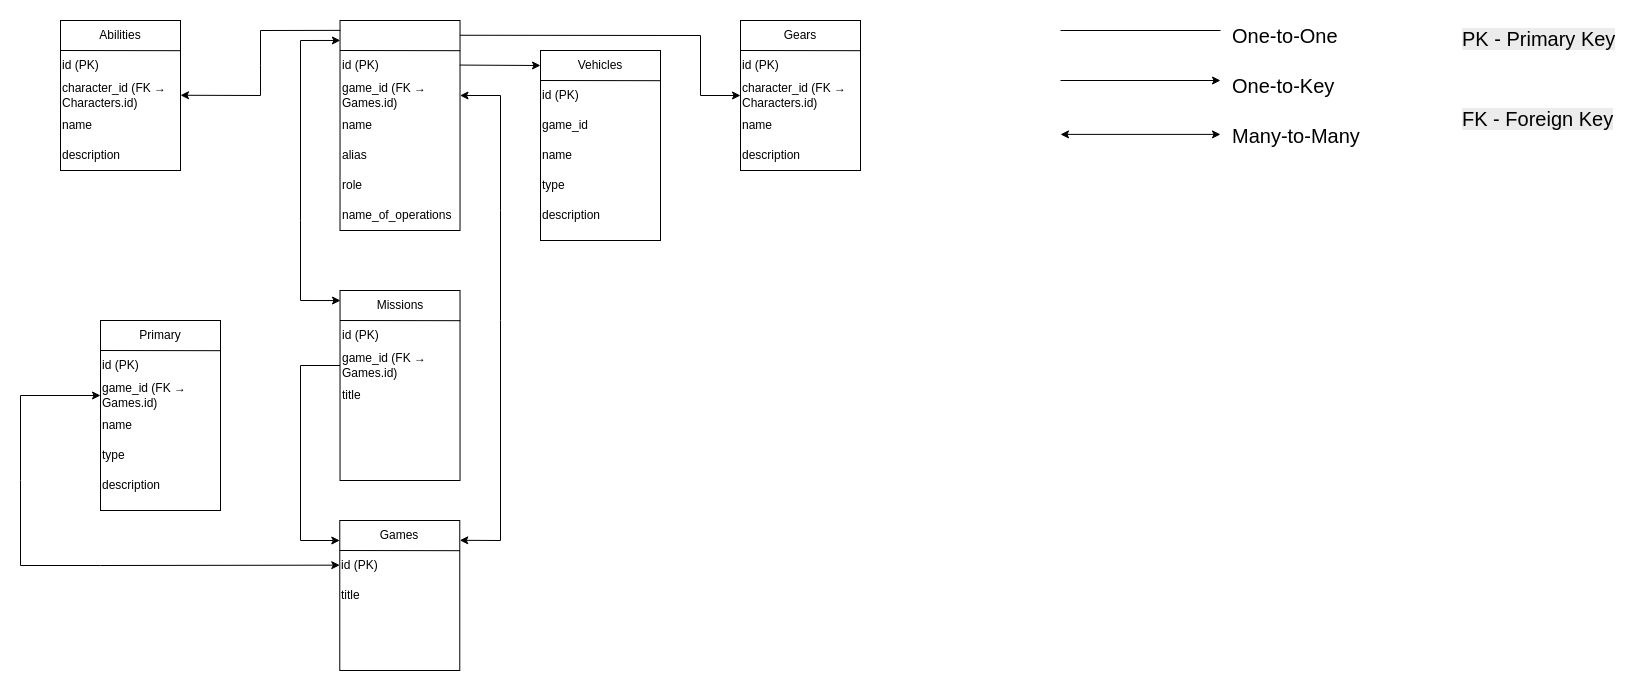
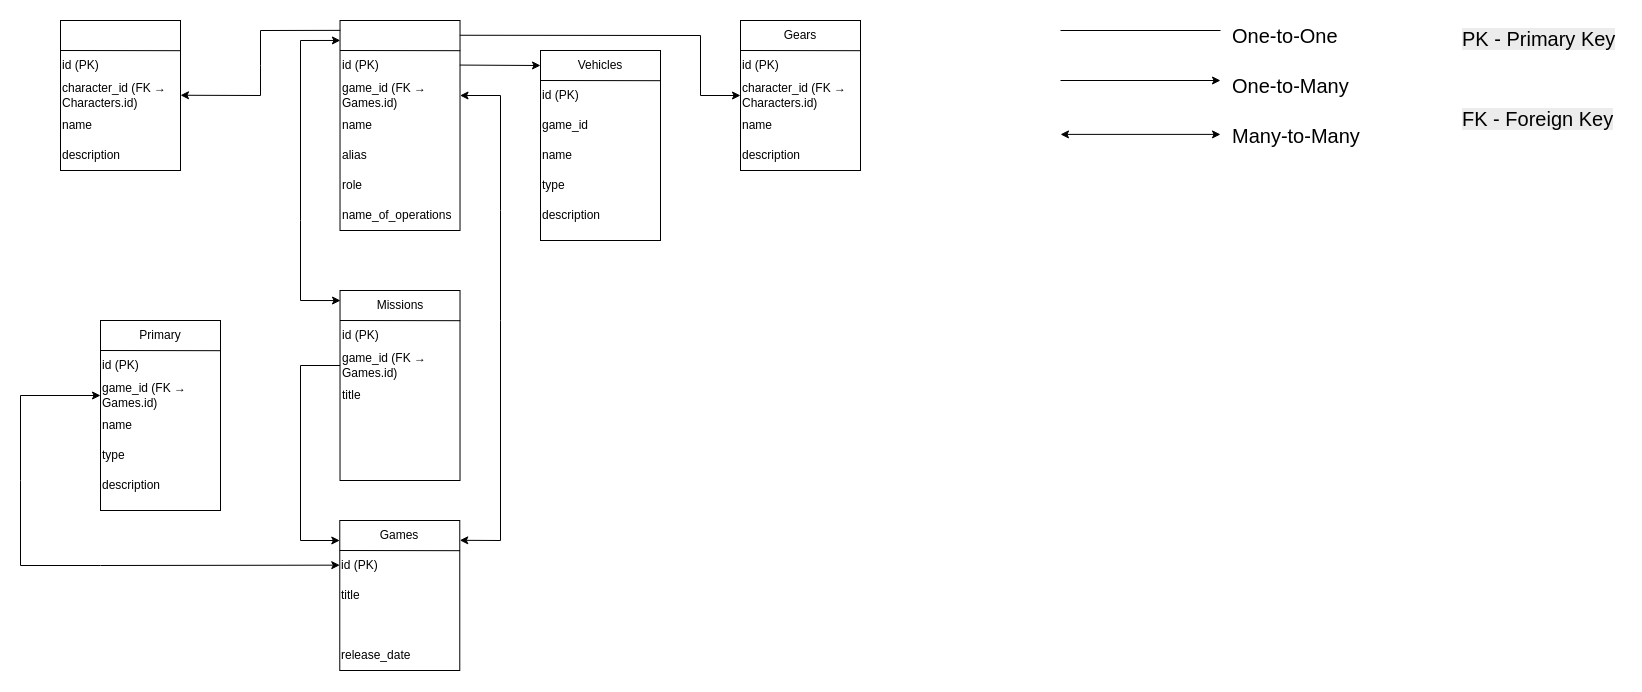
  <mxCell id="0" />
  <mxCell id="1" parent="0" />
  <mxCell id="2" value="" style="rounded=0;whiteSpace=wrap;html=1;" parent="1" vertex="1"><mxGeometry x="339.52" y="20" width="120" height="210" as="geometry" /></mxCell>
  <mxCell id="3" value="" style="endArrow=none;html=1;rounded=0;entryX=1.002;entryY=0.335;entryDx=0;entryDy=0;entryPerimeter=0;" parent="1" edge="1"><mxGeometry width="50" height="50" relative="1" as="geometry"><mxPoint x="339.52" y="50" as="sourcePoint" /><mxPoint x="459.76" y="50.2" as="targetPoint" /></mxGeometry></mxCell>
  <mxCell id="4" value="id (PK)" style="text;html=1;align=left;verticalAlign=middle;whiteSpace=wrap;rounded=0;" parent="1" vertex="1"><mxGeometry x="339.52" y="50" width="120" height="30" as="geometry" /></mxCell>
  <mxCell id="5" value="name" style="text;html=1;align=left;verticalAlign=middle;whiteSpace=wrap;rounded=0;" parent="1" vertex="1"><mxGeometry x="339.52" y="110" width="120" height="30" as="geometry" /></mxCell>
  <mxCell id="6" value="alias" style="text;html=1;align=left;verticalAlign=middle;whiteSpace=wrap;rounded=0;" parent="1" vertex="1"><mxGeometry x="339.52" y="140" width="120" height="30" as="geometry" /></mxCell>
  <mxCell id="7" value="role" style="text;html=1;align=left;verticalAlign=middle;whiteSpace=wrap;rounded=0;" parent="1" vertex="1"><mxGeometry x="339.52" y="170" width="120" height="30" as="geometry" /></mxCell>
  <mxCell id="8" value="name_of_operations" style="text;html=1;align=left;verticalAlign=middle;whiteSpace=wrap;rounded=0;" parent="1" vertex="1"><mxGeometry x="339.52" y="200" width="120" height="30" as="geometry" /></mxCell>
  <mxCell id="9" value="" style="rounded=0;whiteSpace=wrap;html=1;" parent="1" vertex="1"><mxGeometry x="339.28" y="520" width="120" height="150" as="geometry" /></mxCell>
  <mxCell id="10" value="" style="endArrow=none;html=1;rounded=0;entryX=1.002;entryY=0.335;entryDx=0;entryDy=0;entryPerimeter=0;" parent="1" edge="1"><mxGeometry width="50" height="50" relative="1" as="geometry"><mxPoint x="339.28" y="550" as="sourcePoint" /><mxPoint x="459.52" y="550.2" as="targetPoint" /></mxGeometry></mxCell>
  <mxCell id="11" value="Games" style="text;html=1;align=center;verticalAlign=middle;whiteSpace=wrap;rounded=0;" parent="1" vertex="1"><mxGeometry x="369.28" y="520" width="60" height="30" as="geometry" /></mxCell>
  <mxCell id="12" value="id (PK)" style="text;html=1;align=left;verticalAlign=middle;whiteSpace=wrap;rounded=0;" parent="1" vertex="1"><mxGeometry x="339.28" y="550" width="120" height="30" as="geometry" /></mxCell>
  <mxCell id="13" value="title" style="text;html=1;align=left;verticalAlign=middle;whiteSpace=wrap;rounded=0;" parent="1" vertex="1"><mxGeometry x="339.28" y="580" width="120" height="30" as="geometry" /></mxCell>
+ <mxCell id="14" value="release_date" style="text;html=1;align=left;verticalAlign=middle;whiteSpace=wrap;rounded=0;" parent="1" vertex="1"><mxGeometry x="339.28" y="640" width="120" height="30" as="geometry" /></mxCell>
  <mxCell id="15" value="" style="rounded=0;whiteSpace=wrap;html=1;" parent="1" vertex="1"><mxGeometry x="339.52" y="290" width="120" height="190" as="geometry" /></mxCell>
  <mxCell id="16" value="" style="endArrow=none;html=1;rounded=0;entryX=1.002;entryY=0.335;entryDx=0;entryDy=0;entryPerimeter=0;" parent="1" edge="1"><mxGeometry width="50" height="50" relative="1" as="geometry"><mxPoint x="339.52" y="320" as="sourcePoint" /><mxPoint x="459.76" y="320.2" as="targetPoint" /></mxGeometry></mxCell>
  <mxCell id="17" value="Missions" style="text;html=1;align=center;verticalAlign=middle;whiteSpace=wrap;rounded=0;" parent="1" vertex="1"><mxGeometry x="369.52" y="290" width="60" height="30" as="geometry" /></mxCell>
  <mxCell id="18" value="id (PK)" style="text;html=1;align=left;verticalAlign=middle;whiteSpace=wrap;rounded=0;" parent="1" vertex="1"><mxGeometry x="339.52" y="320" width="120" height="30" as="geometry" /></mxCell>
  <mxCell id="19" value="title" style="text;html=1;align=left;verticalAlign=middle;whiteSpace=wrap;rounded=0;" parent="1" vertex="1"><mxGeometry x="339.52" y="380" width="120" height="30" as="geometry" /></mxCell>
  <mxCell id="20" value="game_id (&lt;span style=&quot;background-color: transparent; color: light-dark(rgb(0, 0, 0), rgb(255, 255, 255));&quot;&gt;FK → Games.id&lt;/span&gt;&lt;span style=&quot;background-color: transparent; color: light-dark(rgb(0, 0, 0), rgb(255, 255, 255));&quot;&gt;)&lt;/span&gt;" style="text;html=1;align=left;verticalAlign=middle;whiteSpace=wrap;rounded=0;" parent="1" vertex="1"><mxGeometry x="339.52" y="80" width="120" height="30" as="geometry" /></mxCell>
  <mxCell id="21" value="game_id (FK → Games.id)" style="text;html=1;align=left;verticalAlign=middle;whiteSpace=wrap;rounded=0;" parent="1" vertex="1"><mxGeometry x="339.52" y="350" width="120" height="30" as="geometry" /></mxCell>
  <mxCell id="22" value="" style="rounded=0;whiteSpace=wrap;html=1;" parent="1" vertex="1"><mxGeometry x="60" y="20" width="120" height="150" as="geometry" /></mxCell>
  <mxCell id="23" value="" style="endArrow=none;html=1;rounded=0;entryX=1.002;entryY=0.335;entryDx=0;entryDy=0;entryPerimeter=0;" parent="1" edge="1"><mxGeometry width="50" height="50" relative="1" as="geometry"><mxPoint x="60" y="50" as="sourcePoint" /><mxPoint x="180.24" y="50.2" as="targetPoint" /></mxGeometry></mxCell>
- <mxCell id="24" value="Abilities" style="text;html=1;align=center;verticalAlign=middle;whiteSpace=wrap;rounded=0;" parent="1" vertex="1"><mxGeometry x="90" y="20" width="60" height="30" as="geometry" /></mxCell>
  <mxCell id="25" value="id (PK)" style="text;html=1;align=left;verticalAlign=middle;whiteSpace=wrap;rounded=0;" parent="1" vertex="1"><mxGeometry x="60" y="50" width="120" height="30" as="geometry" /></mxCell>
  <mxCell id="26" value="name" style="text;html=1;align=left;verticalAlign=middle;whiteSpace=wrap;rounded=0;" parent="1" vertex="1"><mxGeometry x="60" y="110" width="120" height="30" as="geometry" /></mxCell>
  <mxCell id="27" value="description" style="text;html=1;align=left;verticalAlign=middle;whiteSpace=wrap;rounded=0;" parent="1" vertex="1"><mxGeometry x="60" y="140" width="120" height="30" as="geometry" /></mxCell>
  <mxCell id="28" value="character_id (&lt;span style=&quot;background-color: transparent; color: light-dark(rgb(0, 0, 0), rgb(255, 255, 255));&quot;&gt;FK → Characters.id&lt;/span&gt;&lt;span style=&quot;background-color: transparent; color: light-dark(rgb(0, 0, 0), rgb(255, 255, 255));&quot;&gt;)&lt;/span&gt;" style="text;html=1;align=left;verticalAlign=middle;whiteSpace=wrap;rounded=0;" parent="1" vertex="1"><mxGeometry x="60" y="80" width="120" height="30" as="geometry" /></mxCell>
  <mxCell id="29" value="" style="rounded=0;whiteSpace=wrap;html=1;" parent="1" vertex="1"><mxGeometry x="740" y="20" width="120" height="150" as="geometry" /></mxCell>
  <mxCell id="30" value="" style="endArrow=none;html=1;rounded=0;entryX=1.002;entryY=0.335;entryDx=0;entryDy=0;entryPerimeter=0;" parent="1" edge="1"><mxGeometry width="50" height="50" relative="1" as="geometry"><mxPoint x="740" y="50" as="sourcePoint" /><mxPoint x="860.24" y="50.2" as="targetPoint" /></mxGeometry></mxCell>
  <mxCell id="31" value="Gears" style="text;html=1;align=center;verticalAlign=middle;whiteSpace=wrap;rounded=0;" parent="1" vertex="1"><mxGeometry x="770" y="20" width="60" height="30" as="geometry" /></mxCell>
  <mxCell id="32" value="id (PK)" style="text;html=1;align=left;verticalAlign=middle;whiteSpace=wrap;rounded=0;" parent="1" vertex="1"><mxGeometry x="740" y="50" width="120" height="30" as="geometry" /></mxCell>
  <mxCell id="33" value="name" style="text;html=1;align=left;verticalAlign=middle;whiteSpace=wrap;rounded=0;" parent="1" vertex="1"><mxGeometry x="740" y="110" width="120" height="30" as="geometry" /></mxCell>
  <mxCell id="34" value="description" style="text;html=1;align=left;verticalAlign=middle;whiteSpace=wrap;rounded=0;" parent="1" vertex="1"><mxGeometry x="740" y="140" width="120" height="30" as="geometry" /></mxCell>
  <mxCell id="35" value="character_id (FK → Characters.id)" style="text;html=1;align=left;verticalAlign=middle;whiteSpace=wrap;rounded=0;" parent="1" vertex="1"><mxGeometry x="740" y="80" width="120" height="30" as="geometry" /></mxCell>
  <mxCell id="36" value="" style="rounded=0;whiteSpace=wrap;html=1;" parent="1" vertex="1"><mxGeometry x="100" y="320" width="120" height="190" as="geometry" /></mxCell>
  <mxCell id="37" value="" style="endArrow=none;html=1;rounded=0;entryX=1.002;entryY=0.335;entryDx=0;entryDy=0;entryPerimeter=0;" parent="1" edge="1"><mxGeometry width="50" height="50" relative="1" as="geometry"><mxPoint x="100" y="350" as="sourcePoint" /><mxPoint x="220.24" y="350.2" as="targetPoint" /></mxGeometry></mxCell>
  <mxCell id="38" value="Primary" style="text;html=1;align=center;verticalAlign=middle;whiteSpace=wrap;rounded=0;" parent="1" vertex="1"><mxGeometry x="130" y="320" width="60" height="30" as="geometry" /></mxCell>
  <mxCell id="39" value="id (PK)" style="text;html=1;align=left;verticalAlign=middle;whiteSpace=wrap;rounded=0;" parent="1" vertex="1"><mxGeometry x="100" y="350" width="120" height="30" as="geometry" /></mxCell>
  <mxCell id="40" value="name" style="text;html=1;align=left;verticalAlign=middle;whiteSpace=wrap;rounded=0;" parent="1" vertex="1"><mxGeometry x="100" y="410" width="120" height="30" as="geometry" /></mxCell>
  <mxCell id="41" value="description" style="text;html=1;align=left;verticalAlign=middle;whiteSpace=wrap;rounded=0;" parent="1" vertex="1"><mxGeometry x="100.24" y="470" width="120" height="30" as="geometry" /></mxCell>
  <mxCell id="42" value="game_id (FK → Games.id)" style="text;html=1;align=left;verticalAlign=middle;whiteSpace=wrap;rounded=0;" parent="1" vertex="1"><mxGeometry x="100" y="380" width="120" height="30" as="geometry" /></mxCell>
  <mxCell id="43" value="type" style="text;html=1;align=left;verticalAlign=middle;whiteSpace=wrap;rounded=0;" parent="1" vertex="1"><mxGeometry x="100.24" y="440" width="120" height="30" as="geometry" /></mxCell>
  <mxCell id="44" value="" style="rounded=0;whiteSpace=wrap;html=1;" parent="1" vertex="1"><mxGeometry x="540" y="50" width="120" height="190" as="geometry" /></mxCell>
  <mxCell id="45" value="" style="endArrow=none;html=1;rounded=0;entryX=1.002;entryY=0.335;entryDx=0;entryDy=0;entryPerimeter=0;" parent="1" edge="1"><mxGeometry width="50" height="50" relative="1" as="geometry"><mxPoint x="540" y="80" as="sourcePoint" /><mxPoint x="660.24" y="80.2" as="targetPoint" /></mxGeometry></mxCell>
  <mxCell id="46" value="Vehicles" style="text;html=1;align=center;verticalAlign=middle;whiteSpace=wrap;rounded=0;" parent="1" vertex="1"><mxGeometry x="570" y="50" width="60" height="30" as="geometry" /></mxCell>
  <mxCell id="47" value="id (PK)" style="text;html=1;align=left;verticalAlign=middle;whiteSpace=wrap;rounded=0;" parent="1" vertex="1"><mxGeometry x="540" y="80" width="120" height="30" as="geometry" /></mxCell>
  <mxCell id="48" value="name" style="text;html=1;align=left;verticalAlign=middle;whiteSpace=wrap;rounded=0;" parent="1" vertex="1"><mxGeometry x="540" y="140" width="120" height="30" as="geometry" /></mxCell>
  <mxCell id="49" value="description" style="text;html=1;align=left;verticalAlign=middle;whiteSpace=wrap;rounded=0;" parent="1" vertex="1"><mxGeometry x="540.24" y="200" width="120" height="30" as="geometry" /></mxCell>
  <mxCell id="50" value="game_id" style="text;html=1;align=left;verticalAlign=middle;whiteSpace=wrap;rounded=0;" parent="1" vertex="1"><mxGeometry x="540" y="110" width="120" height="30" as="geometry" /></mxCell>
  <mxCell id="51" value="type" style="text;html=1;align=left;verticalAlign=middle;whiteSpace=wrap;rounded=0;" parent="1" vertex="1"><mxGeometry x="540.24" y="170" width="120" height="30" as="geometry" /></mxCell>
  <mxCell id="52" value="" style="endArrow=classic;html=1;rounded=0;exitX=0.003;exitY=0.047;exitDx=0;exitDy=0;exitPerimeter=0;" parent="1" source="2" edge="1"><mxGeometry width="50" height="50" relative="1" as="geometry"><mxPoint x="260" y="95" as="sourcePoint" /><mxPoint x="180" y="94.76" as="targetPoint" /><Array as="points"><mxPoint x="260" y="30" /><mxPoint x="260" y="65" /><mxPoint x="260" y="95" /></Array></mxGeometry></mxCell>
  <mxCell id="53" value="" style="endArrow=classic;startArrow=classic;html=1;rounded=0;entryX=1;entryY=0.5;entryDx=0;entryDy=0;exitX=1;exitY=0.132;exitDx=0;exitDy=0;exitPerimeter=0;" parent="1" source="9" target="20" edge="1"><mxGeometry width="50" height="50" relative="1" as="geometry"><mxPoint x="460" y="540" as="sourcePoint" /><mxPoint x="460" y="100" as="targetPoint" /><Array as="points"><mxPoint x="500" y="540" /><mxPoint x="500" y="320" /><mxPoint x="500" y="210" /><mxPoint x="500" y="95" /></Array></mxGeometry></mxCell>
  <mxCell id="54" value="" style="endArrow=classic;startArrow=classic;html=1;rounded=0;exitX=0.004;exitY=0.053;exitDx=0;exitDy=0;exitPerimeter=0;entryX=0.003;entryY=0.095;entryDx=0;entryDy=0;entryPerimeter=0;" parent="1" source="15" target="2" edge="1"><mxGeometry width="50" height="50" relative="1" as="geometry"><mxPoint x="300" y="65" as="sourcePoint" /><mxPoint x="339.28" y="64.79" as="targetPoint" /><Array as="points"><mxPoint x="300" y="300" /><mxPoint x="300" y="220" /><mxPoint x="300" y="40" /></Array></mxGeometry></mxCell>
  <mxCell id="55" value="" style="endArrow=classic;html=1;rounded=0;exitX=0;exitY=0.5;exitDx=0;exitDy=0;" parent="1" source="21" edge="1"><mxGeometry width="50" height="50" relative="1" as="geometry"><mxPoint x="330" y="370" as="sourcePoint" /><mxPoint x="339.28" y="540" as="targetPoint" /><Array as="points"><mxPoint x="300" y="365" /><mxPoint x="300" y="540" /></Array></mxGeometry></mxCell>
  <mxCell id="56" value="" style="endArrow=classic;html=1;rounded=0;" parent="1" edge="1"><mxGeometry width="50" height="50" relative="1" as="geometry"><mxPoint x="459.28" y="64.57" as="sourcePoint" /><mxPoint x="540" y="65" as="targetPoint" /></mxGeometry></mxCell>
  <mxCell id="57" value="" style="endArrow=classic;html=1;rounded=0;entryX=0;entryY=0.5;entryDx=0;entryDy=0;" parent="1" target="35" edge="1"><mxGeometry width="50" height="50" relative="1" as="geometry"><mxPoint x="459.28" y="34.75" as="sourcePoint" /><mxPoint x="540" y="35.18" as="targetPoint" /><Array as="points"><mxPoint x="700" y="35" /><mxPoint x="700" y="95" /></Array></mxGeometry></mxCell>
  <mxCell id="58" value="" style="endArrow=classic;startArrow=classic;html=1;rounded=0;" parent="1" edge="1"><mxGeometry width="50" height="50" relative="1" as="geometry"><mxPoint x="1060" y="133.89" as="sourcePoint" /><mxPoint x="1220" y="133.89" as="targetPoint" /></mxGeometry></mxCell>
  <mxCell id="59" value="&lt;font style=&quot;font-size: 20px;&quot;&gt;Many-to-Many&lt;/font&gt;" style="text;html=1;align=left;verticalAlign=middle;whiteSpace=wrap;rounded=0;" parent="1" vertex="1"><mxGeometry x="1230" y="120" width="140" height="30" as="geometry" /></mxCell>
  <mxCell id="60" value="" style="endArrow=classic;html=1;rounded=0;" parent="1" edge="1"><mxGeometry width="50" height="50" relative="1" as="geometry"><mxPoint x="1060" y="80" as="sourcePoint" /><mxPoint x="1220" y="80" as="targetPoint" /></mxGeometry></mxCell>
- <mxCell id="61" value="&lt;font style=&quot;font-size: 20px;&quot;&gt;One-to-Key&lt;/font&gt;" style="text;html=1;align=left;verticalAlign=middle;whiteSpace=wrap;rounded=0;" parent="1" vertex="1"><mxGeometry x="1230" y="70" width="140" height="30" as="geometry" /></mxCell>
+ <mxCell id="61" value="&lt;font style=&quot;font-size: 20px;&quot;&gt;One-to-Many&lt;/font&gt;" style="text;html=1;align=left;verticalAlign=middle;whiteSpace=wrap;rounded=0;" parent="1" vertex="1"><mxGeometry x="1230" y="70" width="140" height="30" as="geometry" /></mxCell>
  <mxCell id="62" value="" style="endArrow=none;html=1;rounded=0;" parent="1" edge="1"><mxGeometry width="50" height="50" relative="1" as="geometry"><mxPoint x="1060" y="30" as="sourcePoint" /><mxPoint x="1220" y="30" as="targetPoint" /></mxGeometry></mxCell>
  <mxCell id="63" value="&lt;font style=&quot;font-size: 20px;&quot;&gt;One-to-One&lt;/font&gt;" style="text;html=1;align=left;verticalAlign=middle;whiteSpace=wrap;rounded=0;" parent="1" vertex="1"><mxGeometry x="1230" y="20" width="140" height="30" as="geometry" /></mxCell>
  <mxCell id="64" value="&lt;span style=&quot;color: rgb(0, 0, 0); font-family: Helvetica; font-size: 20px; font-style: normal; font-variant-ligatures: normal; font-variant-caps: normal; font-weight: 400; letter-spacing: normal; orphans: 2; text-align: left; text-indent: 0px; text-transform: none; widows: 2; word-spacing: 0px; -webkit-text-stroke-width: 0px; white-space: normal; background-color: rgb(236, 236, 236); text-decoration-thickness: initial; text-decoration-style: initial; text-decoration-color: initial; float: none; display: inline !important;&quot;&gt;PK - Primary Key&lt;/span&gt;" style="text;whiteSpace=wrap;html=1;" parent="1" vertex="1"><mxGeometry x="1460" y="20" width="160" height="50" as="geometry" /></mxCell>
  <mxCell id="65" value="&lt;span style=&quot;color: rgb(0, 0, 0); font-family: Helvetica; font-size: 20px; font-style: normal; font-variant-ligatures: normal; font-variant-caps: normal; font-weight: 400; letter-spacing: normal; orphans: 2; text-align: left; text-indent: 0px; text-transform: none; widows: 2; word-spacing: 0px; -webkit-text-stroke-width: 0px; white-space: normal; background-color: rgb(236, 236, 236); text-decoration-thickness: initial; text-decoration-style: initial; text-decoration-color: initial; float: none; display: inline !important;&quot;&gt;FK - Foreign Key&lt;/span&gt;" style="text;whiteSpace=wrap;html=1;" parent="1" vertex="1"><mxGeometry x="1460" y="100" width="160" height="50" as="geometry" /></mxCell>
  <mxCell id="66" value="" style="endArrow=classic;startArrow=classic;html=1;rounded=0;exitX=0;exitY=0.5;exitDx=0;exitDy=0;" edge="1" parent="1" source="42"><mxGeometry width="50" height="50" relative="1" as="geometry"><mxPoint x="30" y="565" as="sourcePoint" /><mxPoint x="339.28" y="564.66" as="targetPoint" /><Array as="points"><mxPoint x="20" y="395" /><mxPoint x="20" y="480" /><mxPoint x="20" y="565" /><mxPoint x="100" y="565" /></Array></mxGeometry></mxCell>
